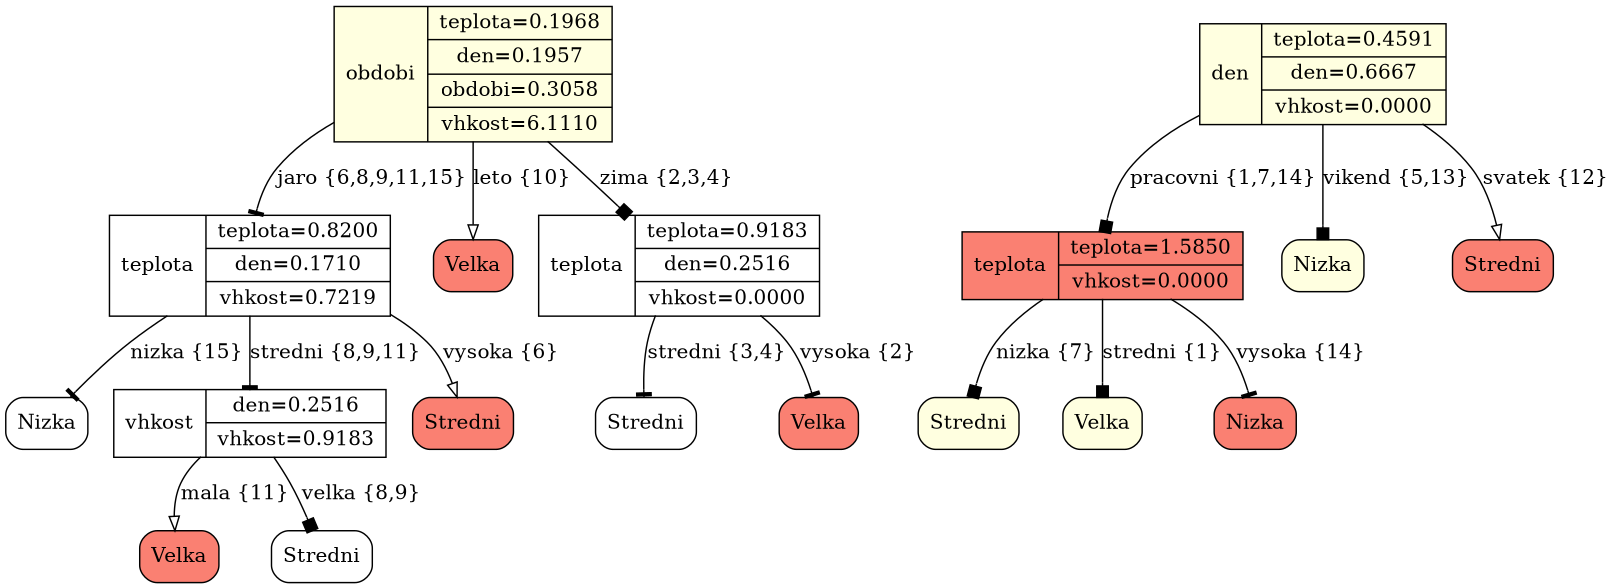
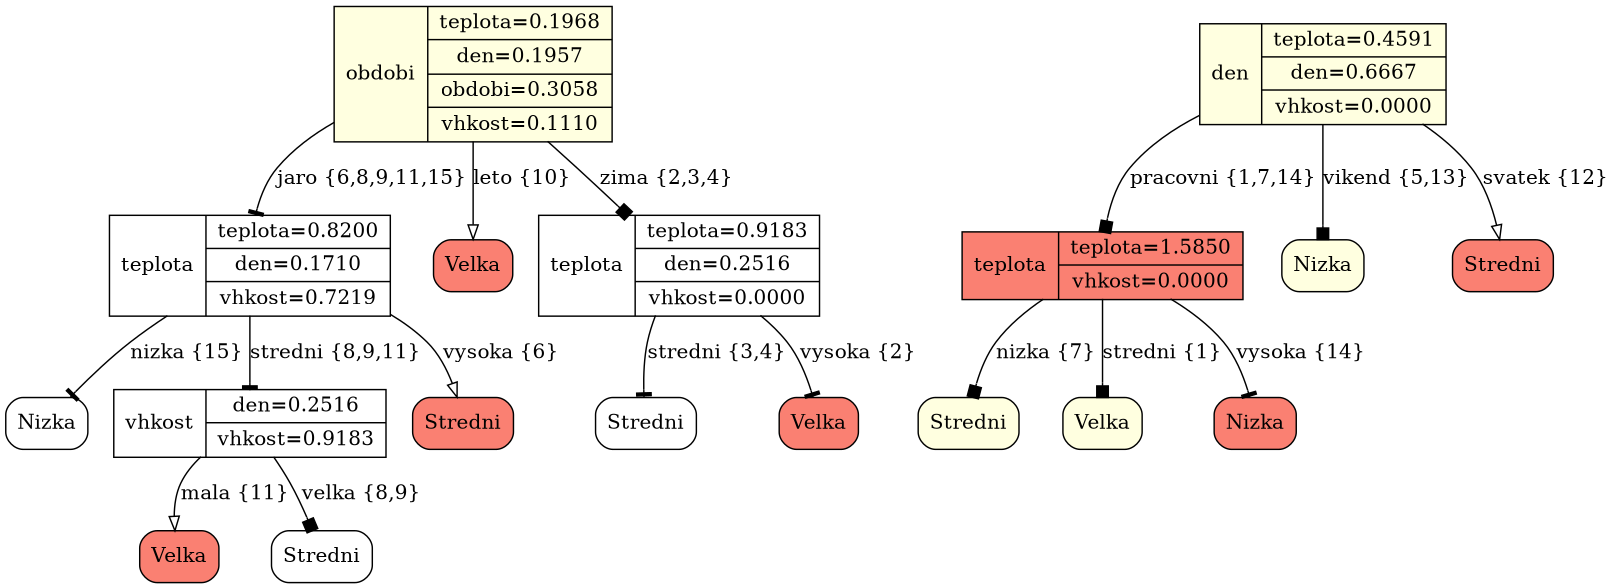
  digraph {
    node [fillcolor=salmon shape=box style="rounded,filled"]
    edge [arrowhead=tee]
-   n1 [fillcolor=lightyellow label="obdobi|{teplota=0.1968|den=0.1957|obdobi=0.3058|vhkost=6.1110}" shape=record style=filled]
+   n1 [fillcolor=lightyellow label="obdobi|{teplota=0.1968|den=0.1957|obdobi=0.3058|vhkost=0.1110}" shape=record style=filled]
    n2 [fillcolor=white label="teplota|{teplota=0.8200|den=0.1710|vhkost=0.7219}" shape=record style=filled]
    n3 [label=Velka]
    n4 [fillcolor=white label="teplota|{teplota=0.9183|den=0.2516|vhkost=0.0000}" shape=record style=filled]
    n5 [fillcolor=white label=Nizka]
    n6 [fillcolor=white label="vhkost|{den=0.2516|vhkost=0.9183}" shape=record style=filled]
    n7 [label=Stredni]
    n8 [fillcolor=lightyellow label="den|{teplota=0.4591|den=0.6667|vhkost=0.0000}" shape=record style=filled]
    n9 [label="teplota|{teplota=1.5850|vhkost=0.0000}" shape=record style=filled]
    n10 [fillcolor=lightyellow label=Nizka]
    n11 [label=Stredni]
    n12 [fillcolor=white label=Stredni]
    n13 [label=Velka]
    n14 [label=Velka]
    n15 [fillcolor=white label=Stredni]
    n16 [fillcolor=lightyellow label=Stredni]
    n17 [fillcolor=lightyellow label=Velka]
    n18 [label=Nizka]
    n1 -> n2 [label="jaro {6,8,9,11,15}"]
    n1 -> n3 [arrowhead=onormal label="leto {10}"]
    n1 -> n4 [arrowhead=box label="zima {2,3,4}"]
    n2 -> n5 [label="nizka {15}"]
    n2 -> n6 [label="stredni {8,9,11}"]
    n2 -> n7 [arrowhead=onormal label="vysoka {6}"]
    n4 -> n12 [label="stredni {3,4}"]
    n4 -> n13 [label="vysoka {2}"]
    n6 -> n14 [arrowhead=onormal label="mala {11}"]
    n6 -> n15 [arrowhead=box label="velka {8,9}"]
    n8 -> n9 [arrowhead=box label="pracovni {1,7,14}"]
    n8 -> n10 [arrowhead=box label="vikend {5,13}"]
    n8 -> n11 [arrowhead=onormal label="svatek {12}"]
    n9 -> n16 [arrowhead=box label="nizka {7}"]
    n9 -> n17 [arrowhead=box label="stredni {1}"]
    n9 -> n18 [label="vysoka {14}"]
  }
